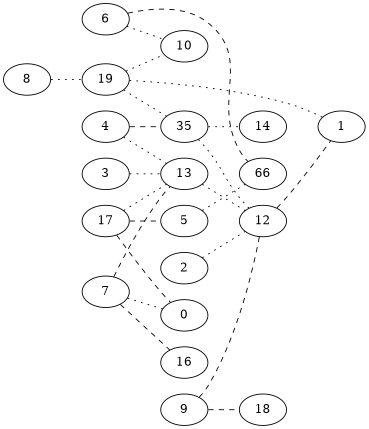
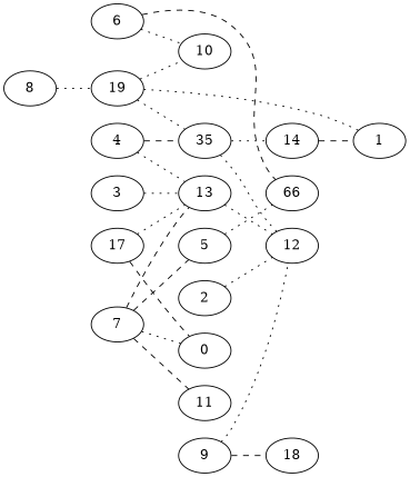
  digraph {
    rankdir=LR
    edge [color=black dir=none style=dotted]
    12
    1
    n3 [label=35]
    14
    2
    6
    n7 [label=66]
    10
    19
    5
    17
    0
    13
    7
-   11 [label=16]
+   11
    8
    3
    4
    9
    18
    subgraph sub_1 {
      12
      1
      n3
      14
      2
      6
      n7
      10
      19
      5
      17
      0
      13
      7
      11
      8
      3
      4
      9
      18
    }
-   12 -> 1 [style=dashed]
+   14 -> 1 [style=dashed]
    n3 -> 12
    n3 -> 14
    2 -> 12
    6 -> n7 [style=dashed]
    6 -> 10
    19 -> 1
    19 -> n3
    19 -> 10
    5 -> n7
    17 -> 0 [style=dashed]
    17 -> 13
    13 -> 12
-   17 -> 5 [style=dashed]
+   7 -> 5 [style=dashed]
    7 -> 0
    7 -> 13 [style=dashed]
    7 -> 11 [style=dashed]
    8 -> 19
    3 -> 13
    4 -> n3 [style=dashed]
    4 -> 13
-   9 -> 12 [style=dashed]
+   9 -> 12
    9 -> 18 [style=dashed]
  }
